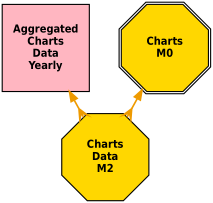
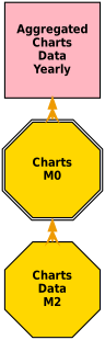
  digraph {
    nodesep=0.75
    node [fillcolor=gold fixedsize=true fontname="Helvetica-Narrow-Bold" fontsize=20 penwidth=2 style=filled]
    edge [arrowhead=crow arrowsize=1.75 color=orange2 dir=both penwidth=3]
    n1 [height=2.2 label="Charts\nData\nM2" shape=octagon width=2.2]
    n2 [fillcolor=lightpink height=2.2 label="Aggregated\nCharts\nData\nYearly" shape=box width=2.2]
    n3 [height=2.2 label="Charts\nM0" shape=doubleoctagon width=2.2]
-   n2 -> n1
+   n2 -> n3
    n3 -> n1
  }
